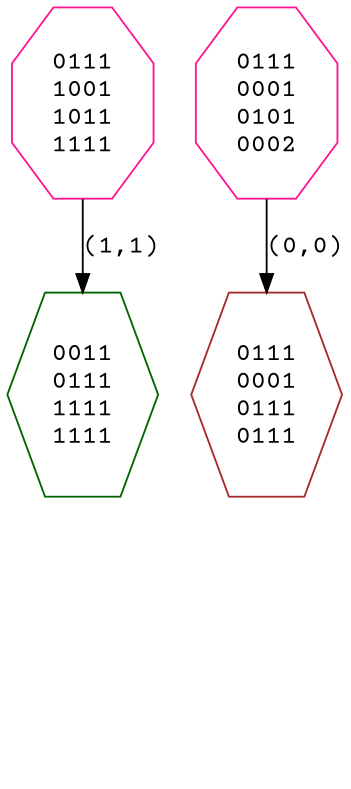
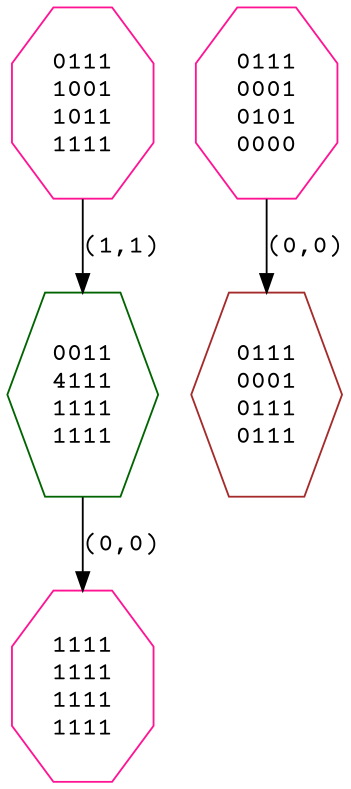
  digraph {
    fontname="Courier Prime"
    node [color=deeppink fontname="Courier Prime" shape=octagon]
    edge [fontname="Courier Prime"]
-   n2 [color=darkgreen label="0011\n0111\n1111\n1111\n" shape=hexagon]
+   n1 [label="1111\n1111\n1111\n1111\n"]
+   n2 [color=darkgreen label="0011\n4111\n1111\n1111\n" shape=hexagon]
    n3 [label="0111\n1001\n1011\n1111\n"]
    n4 [color=brown label="0111\n0001\n0111\n0111\n" shape=hexagon]
-   n5 [label="0111\n0001\n0101\n0002\n"]
+   n5 [label="0111\n0001\n0101\n0000\n"]
+   n2 -> n1 [label="(0,0)"]
    n3 -> n2 [label="(1,1)"]
    n5 -> n4 [label="(0,0)"]
  }
